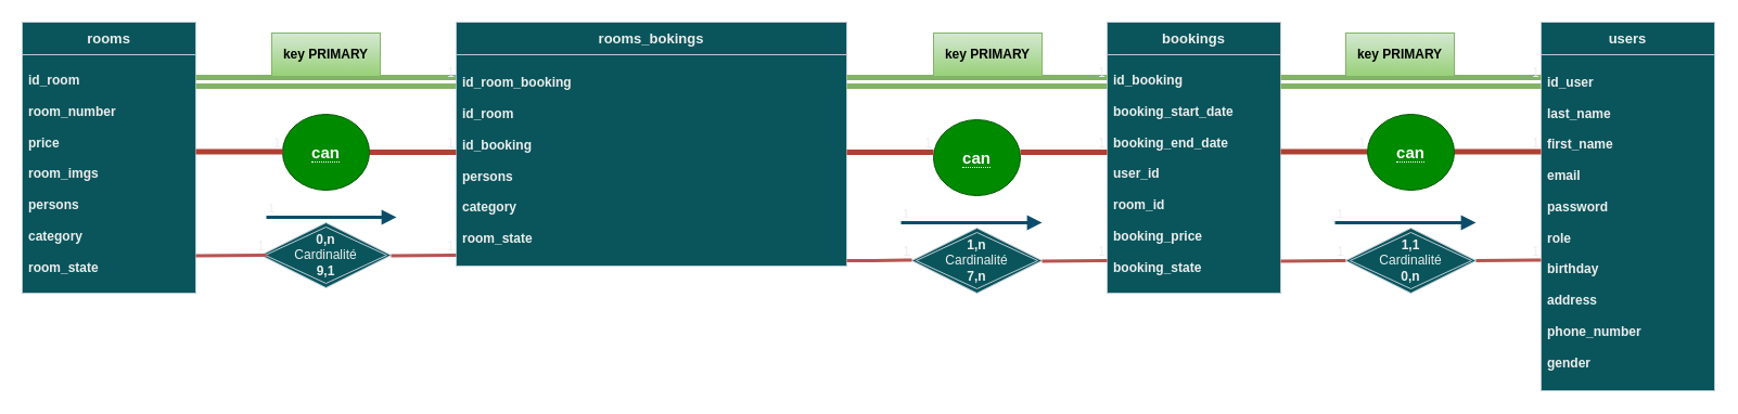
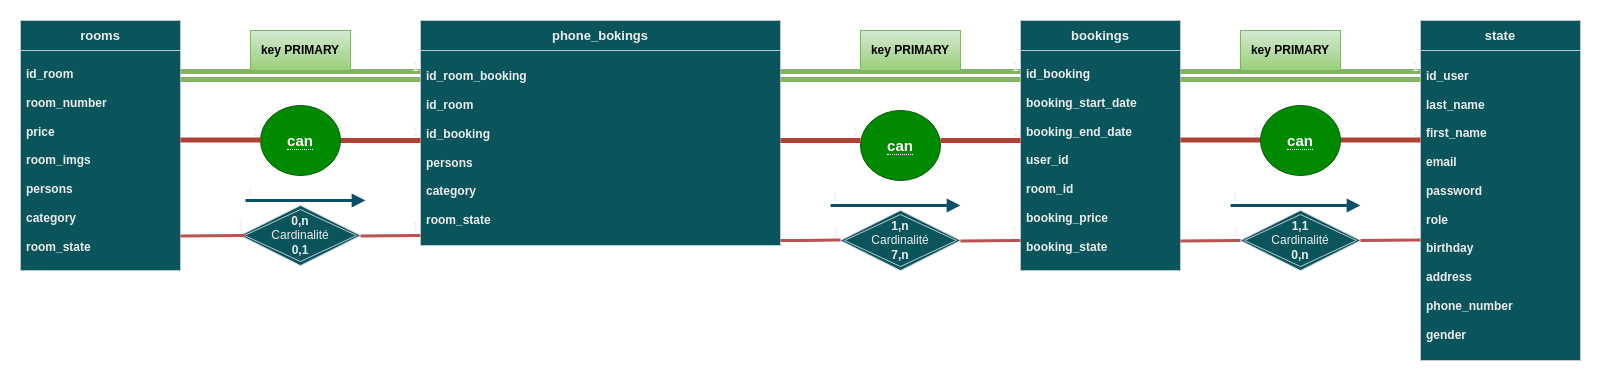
  <mxCell id="0" />
  <mxCell id="1" parent="0" />
  <mxCell id="2" value="&lt;b&gt;&lt;font style=&quot;font-size: 13px;&quot;&gt;rooms&lt;/font&gt;&lt;/b&gt;" style="swimlane;fontStyle=0;childLayout=stackLayout;horizontal=1;startSize=30;horizontalStack=0;resizeParent=1;resizeParentMax=0;resizeLast=0;collapsible=1;marginBottom=0;whiteSpace=wrap;html=1;labelBackgroundColor=none;fillColor=#09555B;strokeColor=#BAC8D3;fontColor=#EEEEEE;" vertex="1" parent="1"><mxGeometry x="20" y="20" width="160" height="250" as="geometry" /></mxCell>
  <mxCell id="3" value="&lt;b&gt;id_room&lt;br&gt;&lt;br&gt;room_number&lt;br&gt;&lt;br&gt;price&lt;br&gt;&lt;br&gt;room_imgs&lt;br&gt;&lt;br&gt;persons&lt;br style=&quot;border-color: var(--border-color);&quot;&gt;&lt;br style=&quot;border-color: var(--border-color);&quot;&gt;category&lt;br style=&quot;border-color: var(--border-color);&quot;&gt;&lt;br style=&quot;border-color: var(--border-color);&quot;&gt;room_state&lt;/b&gt;" style="text;strokeColor=#BAC8D3;fillColor=#09555B;align=left;verticalAlign=middle;spacingLeft=4;spacingRight=4;overflow=hidden;points=[[0,0.5],[1,0.5]];portConstraint=eastwest;rotatable=0;whiteSpace=wrap;html=1;labelBackgroundColor=none;fontColor=#EEEEEE;" vertex="1" parent="2"><mxGeometry y="30" width="160" height="220" as="geometry" /></mxCell>
  <mxCell id="4" value="&lt;b&gt;&lt;font style=&quot;font-size: 13px;&quot;&gt;bookings&lt;/font&gt;&lt;/b&gt;" style="swimlane;fontStyle=0;childLayout=stackLayout;horizontal=1;startSize=30;horizontalStack=0;resizeParent=1;resizeParentMax=0;resizeLast=0;collapsible=1;marginBottom=0;whiteSpace=wrap;html=1;labelBackgroundColor=none;fillColor=#09555B;strokeColor=#BAC8D3;fontColor=#EEEEEE;" vertex="1" parent="1"><mxGeometry x="1020" y="20" width="160" height="250" as="geometry" /></mxCell>
  <mxCell id="5" value="&lt;b&gt;id_booking&lt;br&gt;&lt;br&gt;booking_start_date&lt;br&gt;&lt;br&gt;booking_end_date&lt;br&gt;&lt;br&gt;user_id&lt;br&gt;&lt;br&gt;room_id&lt;br style=&quot;border-color: var(--border-color);&quot;&gt;&lt;br style=&quot;border-color: var(--border-color);&quot;&gt;booking_price&lt;br style=&quot;border-color: var(--border-color);&quot;&gt;&lt;br style=&quot;border-color: var(--border-color);&quot;&gt;booking_state&lt;/b&gt;" style="text;strokeColor=#BAC8D3;fillColor=#09555B;align=left;verticalAlign=middle;spacingLeft=4;spacingRight=4;overflow=hidden;points=[[0,0.5],[1,0.5]];portConstraint=eastwest;rotatable=0;whiteSpace=wrap;html=1;labelBackgroundColor=none;fontColor=#EEEEEE;" vertex="1" parent="4"><mxGeometry y="30" width="160" height="220" as="geometry" /></mxCell>
- <mxCell id="6" value="&lt;b&gt;&lt;font style=&quot;font-size: 13px;&quot;&gt;users&lt;/font&gt;&lt;/b&gt;" style="swimlane;fontStyle=0;childLayout=stackLayout;horizontal=1;startSize=30;horizontalStack=0;resizeParent=1;resizeParentMax=0;resizeLast=0;collapsible=1;marginBottom=0;whiteSpace=wrap;html=1;labelBackgroundColor=none;fillColor=#09555B;strokeColor=#BAC8D3;fontColor=#EEEEEE;" vertex="1" parent="1"><mxGeometry x="1420" y="20" width="160" height="340" as="geometry" /></mxCell>
+ <mxCell id="6" value="&lt;b&gt;&lt;font style=&quot;font-size: 13px;&quot;&gt;state&lt;/font&gt;&lt;/b&gt;" style="swimlane;fontStyle=0;childLayout=stackLayout;horizontal=1;startSize=30;horizontalStack=0;resizeParent=1;resizeParentMax=0;resizeLast=0;collapsible=1;marginBottom=0;whiteSpace=wrap;html=1;labelBackgroundColor=none;fillColor=#09555B;strokeColor=#BAC8D3;fontColor=#EEEEEE;" vertex="1" parent="1"><mxGeometry x="1420" y="20" width="160" height="340" as="geometry" /></mxCell>
  <mxCell id="7" value="&lt;b&gt;id_user&lt;/b&gt;&lt;br&gt;&lt;br&gt;&lt;b&gt;last_name&lt;/b&gt;&lt;br&gt;&lt;br&gt;&lt;b&gt;first_name&lt;/b&gt;&lt;br&gt;&lt;br&gt;&lt;b&gt;email&lt;/b&gt;&lt;br&gt;&lt;br&gt;&lt;b&gt;password&lt;/b&gt;&lt;br style=&quot;border-color: var(--border-color);&quot;&gt;&lt;br style=&quot;border-color: var(--border-color);&quot;&gt;&lt;b&gt;role&lt;/b&gt;&lt;br style=&quot;border-color: var(--border-color);&quot;&gt;&lt;br style=&quot;border-color: var(--border-color);&quot;&gt;&lt;b&gt;birthday&lt;br&gt;&lt;/b&gt;&lt;br&gt;&lt;b&gt;address&lt;br&gt;&lt;br&gt;phone_number&lt;br&gt;&lt;br&gt;gender&lt;/b&gt;" style="text;strokeColor=#BAC8D3;fillColor=#09555B;align=left;verticalAlign=middle;spacingLeft=4;spacingRight=4;overflow=hidden;points=[[0,0.5],[1,0.5]];portConstraint=eastwest;rotatable=0;whiteSpace=wrap;html=1;labelBackgroundColor=none;fontColor=#EEEEEE;" vertex="1" parent="6"><mxGeometry y="30" width="160" height="310" as="geometry" /></mxCell>
- <mxCell id="8" value="&lt;b&gt;&lt;font style=&quot;font-size: 13px;&quot;&gt;rooms_bokings&lt;/font&gt;&lt;/b&gt;" style="swimlane;fontStyle=0;childLayout=stackLayout;horizontal=1;startSize=30;horizontalStack=0;resizeParent=1;resizeParentMax=0;resizeLast=0;collapsible=1;marginBottom=0;whiteSpace=wrap;html=1;labelBackgroundColor=none;fillColor=#09555B;strokeColor=#BAC8D3;fontColor=#EEEEEE;direction=east;" vertex="1" parent="1"><mxGeometry x="420" y="20" width="360" height="225" as="geometry"><mxRectangle x="280" y="160" width="135" height="30" as="alternateBounds" /></mxGeometry></mxCell>
+ <mxCell id="8" value="&lt;b&gt;&lt;font style=&quot;font-size: 13px;&quot;&gt;phone_bokings&lt;/font&gt;&lt;/b&gt;" style="swimlane;fontStyle=0;childLayout=stackLayout;horizontal=1;startSize=30;horizontalStack=0;resizeParent=1;resizeParentMax=0;resizeLast=0;collapsible=1;marginBottom=0;whiteSpace=wrap;html=1;labelBackgroundColor=none;fillColor=#09555B;strokeColor=#BAC8D3;fontColor=#EEEEEE;direction=east;" vertex="1" parent="1"><mxGeometry x="420" y="20" width="360" height="225" as="geometry"><mxRectangle x="280" y="160" width="135" height="30" as="alternateBounds" /></mxGeometry></mxCell>
  <mxCell id="9" value="&lt;b&gt;id_room_booking&lt;br&gt;&lt;br&gt;id_room&lt;br&gt;&lt;br&gt;&lt;/b&gt;&lt;b style=&quot;border-color: var(--border-color);&quot;&gt;id_booking&lt;/b&gt;&lt;b&gt;&lt;br&gt;&lt;br&gt;persons&lt;br style=&quot;border-color: var(--border-color);&quot;&gt;&lt;br style=&quot;border-color: var(--border-color);&quot;&gt;category&lt;br style=&quot;border-color: var(--border-color);&quot;&gt;&lt;br style=&quot;border-color: var(--border-color);&quot;&gt;room_state&lt;/b&gt;" style="text;strokeColor=#BAC8D3;fillColor=#09555B;align=left;verticalAlign=middle;spacingLeft=4;spacingRight=4;overflow=hidden;points=[[0,0.5],[1,0.5]];portConstraint=eastwest;rotatable=0;whiteSpace=wrap;html=1;labelBackgroundColor=none;fontColor=#EEEEEE;" vertex="1" parent="8"><mxGeometry y="30" width="360" height="195" as="geometry" /></mxCell>
- <mxCell id="10" value="&lt;b&gt;0,n&lt;/b&gt;&lt;br&gt;Cardinalité&lt;br&gt;&lt;b&gt;9,1&lt;/b&gt;" style="shape=rhombus;double=1;perimeter=rhombusPerimeter;whiteSpace=wrap;html=1;align=center;strokeColor=#BAC8D3;fontColor=#EEEEEE;fillColor=#09555B;" vertex="1" parent="1"><mxGeometry x="240" y="205" width="120" height="60" as="geometry" /></mxCell>
+ <mxCell id="10" value="&lt;b&gt;0,n&lt;/b&gt;&lt;br&gt;Cardinalité&lt;br&gt;&lt;b&gt;0,1&lt;/b&gt;" style="shape=rhombus;double=1;perimeter=rhombusPerimeter;whiteSpace=wrap;html=1;align=center;strokeColor=#BAC8D3;fontColor=#EEEEEE;fillColor=#09555B;" vertex="1" parent="1"><mxGeometry x="240" y="205" width="120" height="60" as="geometry" /></mxCell>
  <mxCell id="11" value="" style="endArrow=none;html=1;rounded=0;strokeColor=#b85450;fillColor=#f8cecc;strokeWidth=3;" edge="1" parent="1"><mxGeometry relative="1" as="geometry"><mxPoint x="360" y="235.5" as="sourcePoint" /><mxPoint x="420" y="235" as="targetPoint" /><Array as="points"><mxPoint x="415" y="235" /></Array></mxGeometry></mxCell>
  <mxCell id="12" value="1" style="resizable=0;html=1;whiteSpace=wrap;align=right;verticalAlign=bottom;strokeColor=#BAC8D3;fontColor=#EEEEEE;fillColor=#09555B;" connectable="0" vertex="1" parent="11"><mxGeometry x="1" relative="1" as="geometry" /></mxCell>
  <mxCell id="13" value="" style="endArrow=none;html=1;rounded=0;strokeColor=#b85450;fillColor=#f8cecc;strokeWidth=3;" edge="1" parent="1"><mxGeometry relative="1" as="geometry"><mxPoint x="180" y="235.5" as="sourcePoint" /><mxPoint x="245" y="235" as="targetPoint" /><Array as="points"><mxPoint x="240" y="235" /></Array></mxGeometry></mxCell>
  <mxCell id="14" value="1" style="resizable=0;html=1;whiteSpace=wrap;align=right;verticalAlign=bottom;strokeColor=#BAC8D3;fontColor=#EEEEEE;fillColor=#09555B;" connectable="0" vertex="1" parent="13"><mxGeometry x="1" relative="1" as="geometry" /></mxCell>
  <mxCell id="15" value="&lt;b&gt;1,n&lt;/b&gt;&lt;br&gt;Cardinalité&lt;br&gt;&lt;b&gt;7,n&lt;/b&gt;" style="shape=rhombus;double=1;perimeter=rhombusPerimeter;whiteSpace=wrap;html=1;align=center;strokeColor=#BAC8D3;fontColor=#EEEEEE;fillColor=#09555B;" vertex="1" parent="1"><mxGeometry x="840" y="210" width="120" height="60" as="geometry" /></mxCell>
  <mxCell id="16" value="" style="endArrow=none;html=1;rounded=0;strokeColor=#b85450;fillColor=#f8cecc;strokeWidth=3;" edge="1" parent="1"><mxGeometry relative="1" as="geometry"><mxPoint x="960" y="240.5" as="sourcePoint" /><mxPoint x="1020" y="240" as="targetPoint" /><Array as="points"><mxPoint x="1015" y="240" /></Array></mxGeometry></mxCell>
  <mxCell id="17" value="1" style="resizable=0;html=1;whiteSpace=wrap;align=right;verticalAlign=bottom;strokeColor=#BAC8D3;fontColor=#EEEEEE;fillColor=#09555B;" connectable="0" vertex="1" parent="16"><mxGeometry x="1" relative="1" as="geometry" /></mxCell>
  <mxCell id="18" value="" style="endArrow=none;html=1;rounded=0;strokeColor=#b85450;fillColor=#f8cecc;strokeWidth=3;" edge="1" parent="1"><mxGeometry relative="1" as="geometry"><mxPoint x="780" y="240" as="sourcePoint" /><mxPoint x="840" y="239.5" as="targetPoint" /><Array as="points"><mxPoint x="805" y="240" /><mxPoint x="835" y="239.5" /></Array></mxGeometry></mxCell>
  <mxCell id="19" value="1" style="resizable=0;html=1;whiteSpace=wrap;align=right;verticalAlign=bottom;strokeColor=#BAC8D3;fontColor=#EEEEEE;fillColor=#09555B;" connectable="0" vertex="1" parent="18"><mxGeometry x="1" relative="1" as="geometry" /></mxCell>
  <mxCell id="20" value="" style="shape=link;html=1;rounded=0;strokeColor=#82b366;entryX=0;entryY=0.25;entryDx=0;entryDy=0;exitX=1;exitY=0.108;exitDx=0;exitDy=0;exitPerimeter=0;strokeWidth=5;fillColor=#d5e8d4;" edge="1" parent="1"><mxGeometry relative="1" as="geometry"><mxPoint x="780" y="75" as="sourcePoint" /><mxPoint x="1020" y="75" as="targetPoint" /></mxGeometry></mxCell>
  <mxCell id="21" value="1" style="resizable=0;html=1;whiteSpace=wrap;align=right;verticalAlign=bottom;strokeColor=#BAC8D3;fontColor=#EEEEEE;fillColor=#09555B;" connectable="0" vertex="1" parent="20"><mxGeometry x="1" relative="1" as="geometry" /></mxCell>
  <mxCell id="22" value="&lt;b&gt;key&amp;nbsp;PRIMARY&lt;/b&gt;" style="whiteSpace=wrap;html=1;align=center;strokeColor=#82b366;fillColor=#d5e8d4;gradientColor=#97d077;" vertex="1" parent="1"><mxGeometry x="860" y="30" width="100" height="40" as="geometry" /></mxCell>
  <mxCell id="23" value="" style="shape=link;html=1;rounded=0;strokeColor=#82b366;entryX=0;entryY=0.25;entryDx=0;entryDy=0;exitX=1;exitY=0.108;exitDx=0;exitDy=0;exitPerimeter=0;strokeWidth=5;fillColor=#d5e8d4;" edge="1" parent="1"><mxGeometry relative="1" as="geometry"><mxPoint x="1180" y="75" as="sourcePoint" /><mxPoint x="1420" y="75" as="targetPoint" /></mxGeometry></mxCell>
  <mxCell id="24" value="1" style="resizable=0;html=1;whiteSpace=wrap;align=right;verticalAlign=bottom;strokeColor=#BAC8D3;fontColor=#EEEEEE;fillColor=#09555B;" connectable="0" vertex="1" parent="23"><mxGeometry x="1" relative="1" as="geometry" /></mxCell>
  <mxCell id="25" value="&lt;b&gt;key&amp;nbsp;PRIMARY&lt;/b&gt;" style="whiteSpace=wrap;html=1;align=center;strokeColor=#82b366;fillColor=#d5e8d4;gradientColor=#97d077;" vertex="1" parent="1"><mxGeometry x="1240" y="30" width="100" height="40" as="geometry" /></mxCell>
  <mxCell id="26" value="" style="endArrow=none;html=1;rounded=0;strokeColor=#b85450;fillColor=#f8cecc;strokeWidth=3;" edge="1" parent="1"><mxGeometry relative="1" as="geometry"><mxPoint x="1180" y="240.5" as="sourcePoint" /><mxPoint x="1240" y="240" as="targetPoint" /><Array as="points"><mxPoint x="1235" y="240" /></Array></mxGeometry></mxCell>
  <mxCell id="27" value="1" style="resizable=0;html=1;whiteSpace=wrap;align=right;verticalAlign=bottom;strokeColor=#BAC8D3;fontColor=#EEEEEE;fillColor=#09555B;" connectable="0" vertex="1" parent="26"><mxGeometry x="1" relative="1" as="geometry" /></mxCell>
  <mxCell id="28" value="&lt;b&gt;1,1&lt;/b&gt;&lt;br&gt;Cardinalité&lt;br&gt;&lt;b&gt;0,n&lt;/b&gt;" style="shape=rhombus;double=1;perimeter=rhombusPerimeter;whiteSpace=wrap;html=1;align=center;strokeColor=#BAC8D3;fontColor=#EEEEEE;fillColor=#09555B;" vertex="1" parent="1"><mxGeometry x="1240" y="210" width="120" height="60" as="geometry" /></mxCell>
  <mxCell id="29" value="" style="endArrow=none;html=1;rounded=0;strokeColor=#b85450;fillColor=#f8cecc;strokeWidth=3;" edge="1" parent="1"><mxGeometry relative="1" as="geometry"><mxPoint x="1360" y="240" as="sourcePoint" /><mxPoint x="1420" y="239.5" as="targetPoint" /><Array as="points"><mxPoint x="1415" y="239.5" /></Array></mxGeometry></mxCell>
  <mxCell id="30" value="1" style="resizable=0;html=1;whiteSpace=wrap;align=right;verticalAlign=bottom;strokeColor=#BAC8D3;fontColor=#EEEEEE;fillColor=#09555B;" connectable="0" vertex="1" parent="29"><mxGeometry x="1" relative="1" as="geometry" /></mxCell>
  <mxCell id="31" value="&lt;span style=&quot;border-bottom: 1px dotted&quot;&gt;&lt;b&gt;&lt;font style=&quot;font-size: 15px;&quot;&gt;can&lt;/font&gt;&lt;/b&gt;&lt;/span&gt;" style="ellipse;whiteSpace=wrap;html=1;align=center;strokeColor=#005700;fillColor=#008a00;fontColor=#ffffff;fontStyle=0" vertex="1" parent="1"><mxGeometry x="860" y="110" width="80" height="70" as="geometry" /></mxCell>
  <mxCell id="32" value="" style="endArrow=none;html=1;rounded=0;strokeColor=#ae4132;strokeWidth=5;fillColor=#fad9d5;entryX=0;entryY=0.409;entryDx=0;entryDy=0;entryPerimeter=0;" edge="1" parent="1"><mxGeometry relative="1" as="geometry"><mxPoint x="780" y="140" as="sourcePoint" /><mxPoint x="860" y="140" as="targetPoint" /></mxGeometry></mxCell>
  <mxCell id="33" value="1" style="resizable=0;html=1;whiteSpace=wrap;align=right;verticalAlign=bottom;strokeColor=#BAC8D3;fontColor=#EEEEEE;fillColor=#09555B;" connectable="0" vertex="1" parent="32"><mxGeometry x="1" relative="1" as="geometry" /></mxCell>
  <mxCell id="34" value="" style="endArrow=none;html=1;rounded=0;strokeColor=#ae4132;strokeWidth=5;fillColor=#fad9d5;entryX=0;entryY=0.409;entryDx=0;entryDy=0;entryPerimeter=0;" edge="1" parent="1"><mxGeometry relative="1" as="geometry"><mxPoint x="940" y="140" as="sourcePoint" /><mxPoint x="1020" y="140" as="targetPoint" /></mxGeometry></mxCell>
  <mxCell id="35" value="1" style="resizable=0;html=1;whiteSpace=wrap;align=right;verticalAlign=bottom;strokeColor=#BAC8D3;fontColor=#EEEEEE;fillColor=#09555B;" connectable="0" vertex="1" parent="34"><mxGeometry x="1" relative="1" as="geometry" /></mxCell>
  <mxCell id="36" value="" style="shape=link;html=1;rounded=0;strokeColor=#82b366;entryX=0;entryY=0.25;entryDx=0;entryDy=0;exitX=1;exitY=0.108;exitDx=0;exitDy=0;exitPerimeter=0;strokeWidth=5;fillColor=#d5e8d4;" edge="1" parent="1"><mxGeometry relative="1" as="geometry"><mxPoint x="180" y="75" as="sourcePoint" /><mxPoint x="420" y="75" as="targetPoint" /></mxGeometry></mxCell>
  <mxCell id="37" value="1" style="resizable=0;html=1;whiteSpace=wrap;align=right;verticalAlign=bottom;strokeColor=#BAC8D3;fontColor=#EEEEEE;fillColor=#09555B;" connectable="0" vertex="1" parent="36"><mxGeometry x="1" relative="1" as="geometry" /></mxCell>
  <mxCell id="38" value="&lt;b&gt;key&amp;nbsp;PRIMARY&lt;/b&gt;" style="whiteSpace=wrap;html=1;align=center;strokeColor=#82b366;fillColor=#d5e8d4;gradientColor=#97d077;" vertex="1" parent="1"><mxGeometry x="250" y="30" width="100" height="40" as="geometry" /></mxCell>
  <mxCell id="39" value="" style="endArrow=none;html=1;rounded=0;strokeColor=#ae4132;strokeWidth=5;fillColor=#fad9d5;entryX=0;entryY=0.409;entryDx=0;entryDy=0;entryPerimeter=0;" edge="1" parent="1"><mxGeometry relative="1" as="geometry"><mxPoint x="340" y="140" as="sourcePoint" /><mxPoint x="420" y="140" as="targetPoint" /></mxGeometry></mxCell>
  <mxCell id="40" value="1" style="resizable=0;html=1;whiteSpace=wrap;align=right;verticalAlign=bottom;strokeColor=#BAC8D3;fontColor=#EEEEEE;fillColor=#09555B;" connectable="0" vertex="1" parent="39"><mxGeometry x="1" relative="1" as="geometry" /></mxCell>
  <mxCell id="41" value="&lt;span style=&quot;border-bottom: 1px dotted&quot;&gt;&lt;b&gt;&lt;font style=&quot;font-size: 15px;&quot;&gt;can&lt;/font&gt;&lt;/b&gt;&lt;/span&gt;" style="ellipse;whiteSpace=wrap;html=1;align=center;strokeColor=#005700;fillColor=#008a00;fontColor=#ffffff;fontStyle=0" vertex="1" parent="1"><mxGeometry x="260" y="105" width="80" height="70" as="geometry" /></mxCell>
  <mxCell id="42" value="" style="endArrow=none;html=1;rounded=0;strokeColor=#ae4132;strokeWidth=5;fillColor=#fad9d5;entryX=0;entryY=0.409;entryDx=0;entryDy=0;entryPerimeter=0;" edge="1" parent="1"><mxGeometry relative="1" as="geometry"><mxPoint x="180" y="139.5" as="sourcePoint" /><mxPoint x="260" y="139.5" as="targetPoint" /></mxGeometry></mxCell>
  <mxCell id="43" value="1" style="resizable=0;html=1;whiteSpace=wrap;align=right;verticalAlign=bottom;strokeColor=#BAC8D3;fontColor=#EEEEEE;fillColor=#09555B;" connectable="0" vertex="1" parent="42"><mxGeometry x="1" relative="1" as="geometry" /></mxCell>
  <mxCell id="44" value="" style="endArrow=none;html=1;rounded=0;strokeColor=#ae4132;strokeWidth=5;fillColor=#fad9d5;entryX=0;entryY=0.409;entryDx=0;entryDy=0;entryPerimeter=0;" edge="1" parent="1"><mxGeometry relative="1" as="geometry"><mxPoint x="1180" y="139.5" as="sourcePoint" /><mxPoint x="1260" y="139.5" as="targetPoint" /></mxGeometry></mxCell>
  <mxCell id="45" value="1" style="resizable=0;html=1;whiteSpace=wrap;align=right;verticalAlign=bottom;strokeColor=#BAC8D3;fontColor=#EEEEEE;fillColor=#09555B;" connectable="0" vertex="1" parent="44"><mxGeometry x="1" relative="1" as="geometry" /></mxCell>
  <mxCell id="46" value="" style="endArrow=none;html=1;rounded=0;strokeColor=#ae4132;strokeWidth=5;fillColor=#fad9d5;entryX=0;entryY=0.409;entryDx=0;entryDy=0;entryPerimeter=0;" edge="1" parent="1"><mxGeometry relative="1" as="geometry"><mxPoint x="1340" y="139.5" as="sourcePoint" /><mxPoint x="1420" y="139.5" as="targetPoint" /></mxGeometry></mxCell>
  <mxCell id="47" value="1" style="resizable=0;html=1;whiteSpace=wrap;align=right;verticalAlign=bottom;strokeColor=#BAC8D3;fontColor=#EEEEEE;fillColor=#09555B;" connectable="0" vertex="1" parent="46"><mxGeometry x="1" relative="1" as="geometry" /></mxCell>
  <mxCell id="48" value="&lt;span style=&quot;border-bottom: 1px dotted&quot;&gt;&lt;b&gt;&lt;font style=&quot;font-size: 15px;&quot;&gt;can&lt;/font&gt;&lt;/b&gt;&lt;/span&gt;" style="ellipse;whiteSpace=wrap;html=1;align=center;strokeColor=#005700;fillColor=#008a00;fontColor=#ffffff;fontStyle=0" vertex="1" parent="1"><mxGeometry x="1260" y="105" width="80" height="70" as="geometry" /></mxCell>
  <mxCell id="49" value="" style="endArrow=block;endFill=1;html=1;edgeStyle=orthogonalEdgeStyle;align=left;verticalAlign=top;rounded=0;strokeColor=#0B4D6A;strokeWidth=3;" edge="1" parent="1"><mxGeometry x="-1" relative="1" as="geometry"><mxPoint x="245" y="200" as="sourcePoint" /><mxPoint x="365" y="200" as="targetPoint" /></mxGeometry></mxCell>
  <mxCell id="50" value="1" style="edgeLabel;resizable=0;html=1;align=left;verticalAlign=bottom;strokeColor=#BAC8D3;fontColor=#EEEEEE;fillColor=#09555B;" connectable="0" vertex="1" parent="49"><mxGeometry x="-1" relative="1" as="geometry" /></mxCell>
  <mxCell id="51" value="" style="endArrow=block;endFill=1;html=1;edgeStyle=orthogonalEdgeStyle;align=left;verticalAlign=top;rounded=0;strokeColor=#0B4D6A;strokeWidth=3;" edge="1" parent="1"><mxGeometry x="-1" relative="1" as="geometry"><mxPoint x="830" y="205" as="sourcePoint" /><mxPoint x="960" y="205" as="targetPoint" /></mxGeometry></mxCell>
  <mxCell id="52" value="1" style="edgeLabel;resizable=0;html=1;align=left;verticalAlign=bottom;strokeColor=#BAC8D3;fontColor=#EEEEEE;fillColor=#09555B;" connectable="0" vertex="1" parent="51"><mxGeometry x="-1" relative="1" as="geometry" /></mxCell>
  <mxCell id="53" value="" style="endArrow=block;endFill=1;html=1;edgeStyle=orthogonalEdgeStyle;align=left;verticalAlign=top;rounded=0;strokeColor=#0B4D6A;strokeWidth=3;" edge="1" parent="1"><mxGeometry x="-1" relative="1" as="geometry"><mxPoint x="1230" y="205" as="sourcePoint" /><mxPoint x="1360" y="205" as="targetPoint" /></mxGeometry></mxCell>
  <mxCell id="54" value="1" style="edgeLabel;resizable=0;html=1;align=left;verticalAlign=bottom;strokeColor=#BAC8D3;fontColor=#EEEEEE;fillColor=#09555B;" connectable="0" vertex="1" parent="53"><mxGeometry x="-1" relative="1" as="geometry" /></mxCell>
